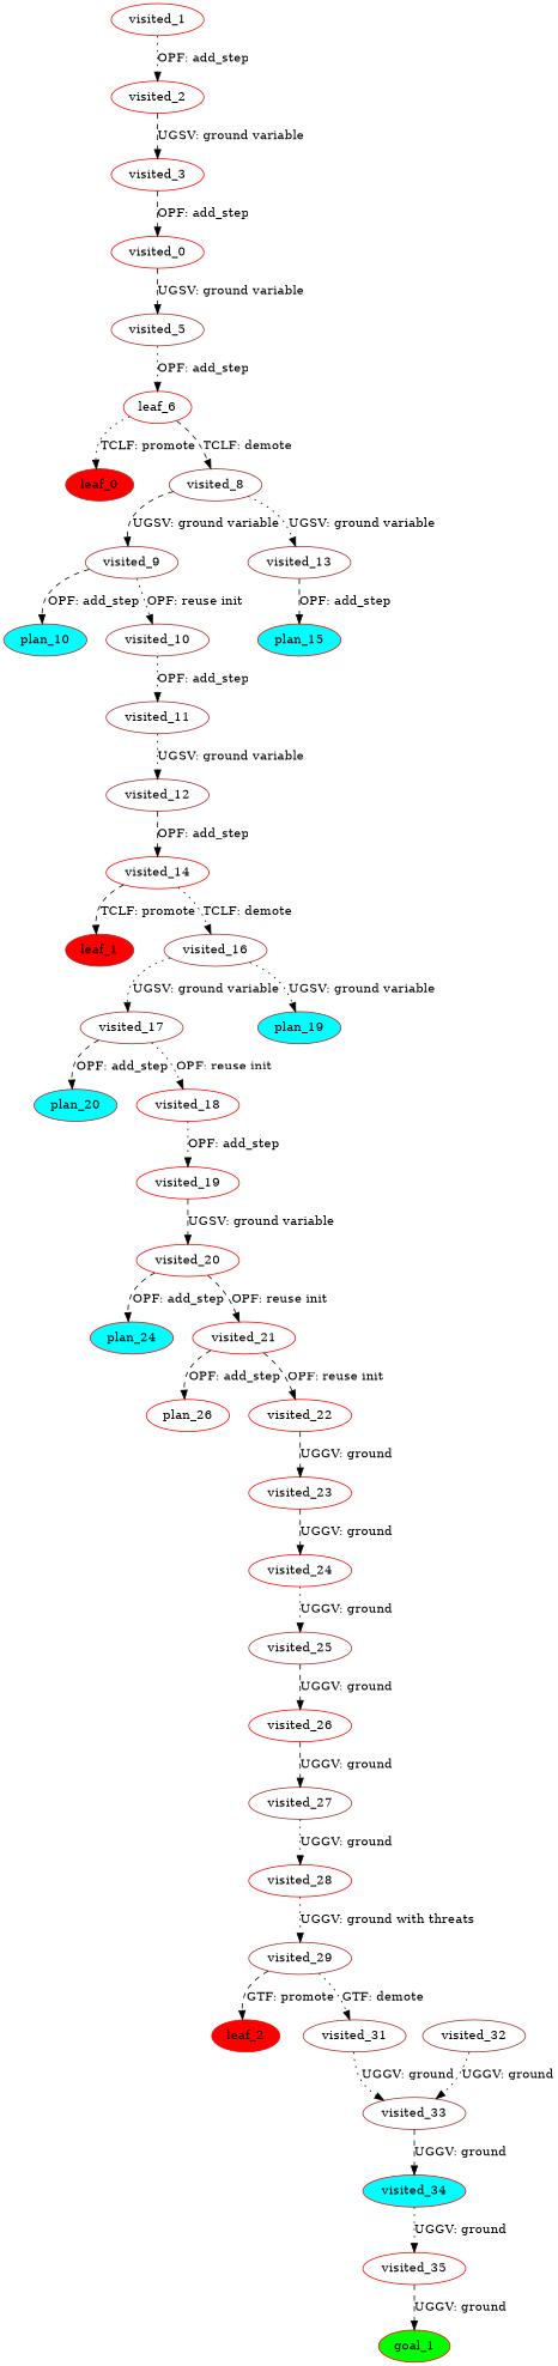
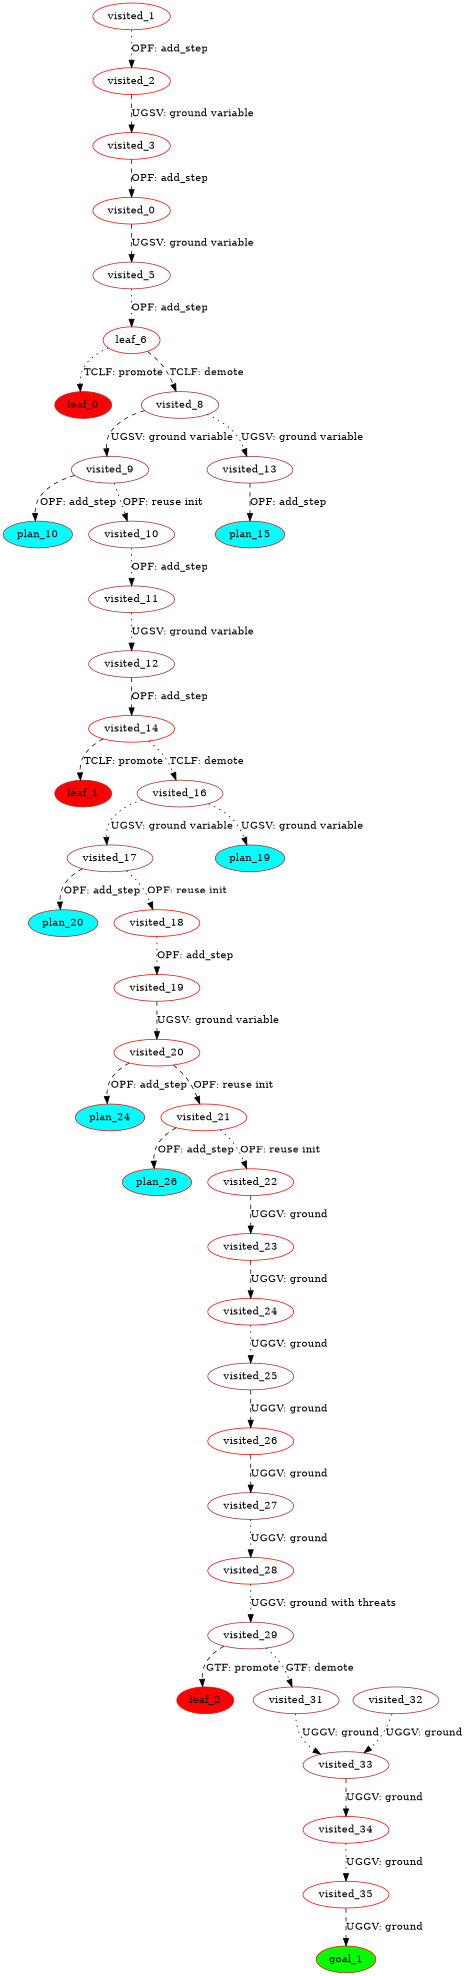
  digraph {
    node [color=red fillcolor=white style=filled]
    edge [style=dashed]
    n1 [label=visited_1]
    n2 [label=visited_2]
    n3 [label=visited_3]
    n4 [label=visited_0]
    n5 [color=brown label=visited_5]
    n6 [label=leaf_6]
    n7 [color=brown fillcolor=red label=leaf_0]
    n8 [color=brown label=visited_8]
    n9 [color=brown label=visited_9]
    n10 [color=brown label=visited_13]
    n11 [color=brown fillcolor=cyan label=plan_10]
    n12 [color=brown label=visited_10]
    n13 [fillcolor=cyan label=plan_15]
    n14 [color=brown label=visited_11]
    n15 [color=brown label=visited_12]
    n16 [label=visited_14]
    n17 [color=brown fillcolor=red label=leaf_1]
    n18 [color=brown label=visited_16]
    n19 [color=brown label=visited_17]
    n20 [color=brown fillcolor=cyan label=plan_19]
    n21 [color=brown fillcolor=cyan label=plan_20]
    n22 [label=visited_18]
    n23 [label=visited_19]
    n24 [label=visited_20]
    n25 [fillcolor=cyan label=plan_24]
    n26 [label=visited_21]
-   n27 [label=plan_26]
+   n27 [fillcolor=cyan label=plan_26]
    n28 [label=visited_22]
    n29 [label=visited_23]
    n30 [label=visited_24]
    n31 [color=brown label=visited_25]
    n32 [label=visited_26]
    n33 [color=brown label=visited_27]
    n34 [label=visited_28]
    n35 [color=brown label=visited_29]
    n36 [fillcolor=red label=leaf_2]
    n37 [color=brown label=visited_31]
    n38 [color=brown label=visited_33]
    n39 [color=brown label=visited_32]
-   n40 [fillcolor=cyan label=visited_34]
+   n40 [label=visited_34]
    n41 [label=visited_35]
    n42 [fillcolor=green label=goal_1]
    n1 -> n2 [label="OPF: add_step" style=dotted]
    n2 -> n3 [label="UGSV: ground variable"]
    n3 -> n4 [label="OPF: add_step"]
    n4 -> n5 [label="UGSV: ground variable"]
    n5 -> n6 [label="OPF: add_step" style=dotted]
    n6 -> n7 [label="TCLF: promote" style=dotted]
    n6 -> n8 [label="TCLF: demote"]
    n8 -> n9 [label="UGSV: ground variable"]
    n8 -> n10 [label="UGSV: ground variable" style=dotted]
    n9 -> n11 [label="OPF: add_step"]
    n9 -> n12 [label="OPF: reuse init" style=dotted]
    n10 -> n13 [label="OPF: add_step"]
    n12 -> n14 [label="OPF: add_step" style=dotted]
    n14 -> n15 [label="UGSV: ground variable" style=dotted]
    n15 -> n16 [label="OPF: add_step"]
    n16 -> n17 [label="TCLF: promote"]
    n16 -> n18 [label="TCLF: demote" style=dotted]
    n18 -> n19 [label="UGSV: ground variable" style=dotted]
    n18 -> n20 [label="UGSV: ground variable" style=dotted]
    n19 -> n21 [label="OPF: add_step"]
    n19 -> n22 [label="OPF: reuse init" style=dotted]
    n22 -> n23 [label="OPF: add_step" style=dotted]
    n23 -> n24 [label="UGSV: ground variable"]
    n24 -> n25 [label="OPF: add_step"]
    n24 -> n26 [label="OPF: reuse init"]
    n26 -> n27 [label="OPF: add_step"]
-   n26 -> n28 [label="OPF: reuse init"]
+   n26 -> n28 [label="OPF: reuse init" style=dotted]
    n28 -> n29 [label="UGGV: ground"]
    n29 -> n30 [label="UGGV: ground"]
    n30 -> n31 [label="UGGV: ground" style=dotted]
    n31 -> n32 [label="UGGV: ground"]
    n32 -> n33 [label="UGGV: ground"]
    n33 -> n34 [label="UGGV: ground" style=dotted]
    n34 -> n35 [label="UGGV: ground with threats" style=dotted]
    n35 -> n36 [label="GTF: promote"]
    n35 -> n37 [label="GTF: demote" style=dotted]
    n37 -> n38 [label="UGGV: ground" style=dotted]
    n38 -> n40 [label="UGGV: ground"]
    n39 -> n38 [label="UGGV: ground" style=dotted]
    n40 -> n41 [label="UGGV: ground" style=dotted]
    n41 -> n42 [label="UGGV: ground"]
  }
